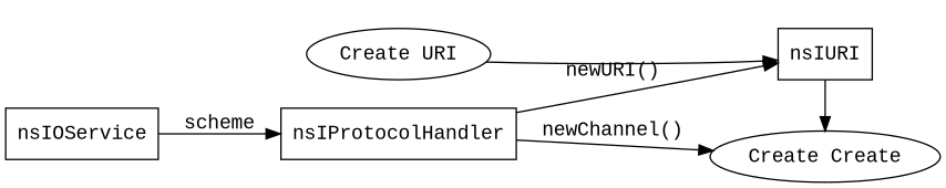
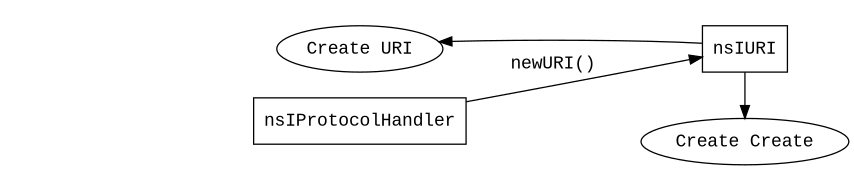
  digraph {
    fontname="Liberation Mono"
    rankdir=LR
    node [fontname="Liberation Mono" shape=box]
    edge [fontname="Liberation Mono"]
    n1 [label="Create URI" shape=ellipse]
    nsIURI
    n3 [label="Create Create" shape=ellipse]
    nsIProtocolHandler
-   nsIOService
    subgraph cluster_1 {
      style=invis
      n1
      nsIURI
    }
-   n1 -> nsIURI
+   nsIURI -> n1
    nsIURI -> n3 [constraint=false]
    nsIProtocolHandler -> nsIURI [label="newURI()"]
-   nsIProtocolHandler -> n3 [label="newChannel()"]
-   nsIOService -> nsIProtocolHandler [label=scheme]
  }
